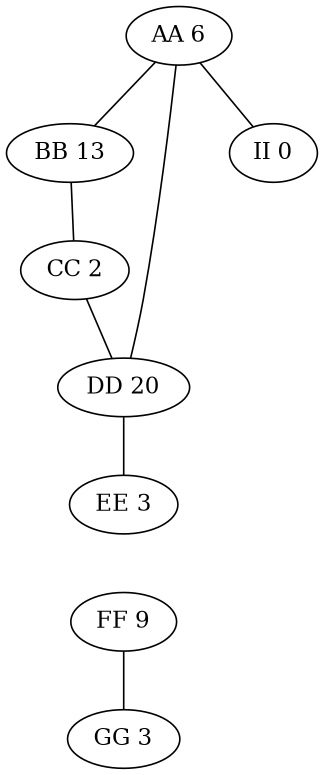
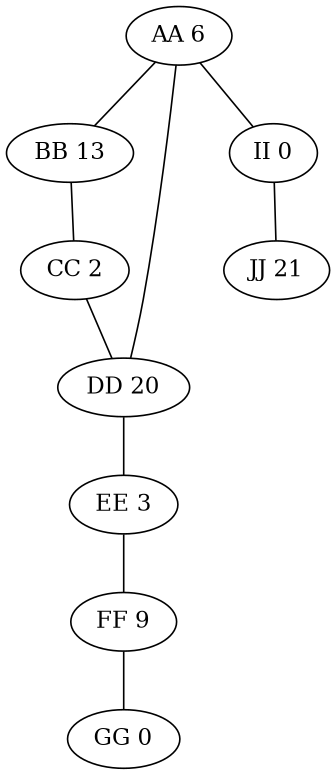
  graph {
    n1 [label="AA 6"]
    n2 [label="BB 13"]
    n3 [label="DD 20"]
    n4 [label="II 0"]
    n5 [label="CC 2"]
    n6 [label="EE 3"]
+   n7 [label="JJ 21"]
    n8 [label="FF 9"]
-   n9 [label="GG 3"]
+   n9 [label="GG 0"]
    n1 -- n2
    n1 -- n3
    n1 -- n4
    n2 -- n5
    n3 -- n6
+   n4 -- n7
    n5 -- n3
+   n6 -- n8
    n8 -- n9
  }
